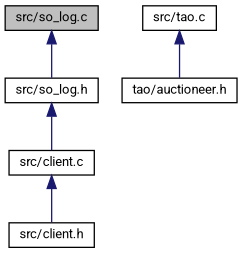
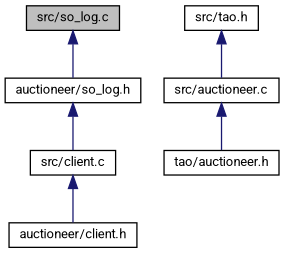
  digraph {
    fontname=Roboto
    node [color=black fillcolor=white fontname=Roboto fontsize=10 shape=record style=filled]
    edge [color=midnightblue dir=back fontname=Roboto fontsize=10 labelfontname=Helvetica labelfontsize=10 style=solid]
    n1 [fillcolor=grey75 fontcolor=black height=0.2 label="src/so_log.c" width=0.4]
-   n2 [height=0.2 label="src/so_log.h" width=0.4]
+   n2 [height=0.2 label="auctioneer/so_log.h" width=0.4]
    n3 [height=0.2 label="src/client.c" width=0.4]
-   n4 [height=0.2 label="src/client.h" width=0.4]
-   n6 [height=0.2 label="src/tao.c" width=0.4]
+   n4 [height=0.2 label="auctioneer/client.h" width=0.4]
+   n5 [height=0.2 label="src/tao.h" width=0.4]
+   n6 [height=0.2 label="src/auctioneer.c" width=0.4]
    n7 [height=0.2 label="tao/auctioneer.h" width=0.4]
    n1 -> n2
    n2 -> n3
    n3 -> n4
+   n5 -> n6
    n6 -> n7
  }
